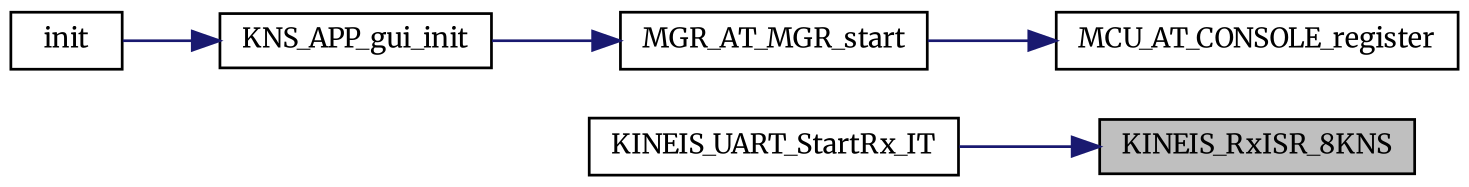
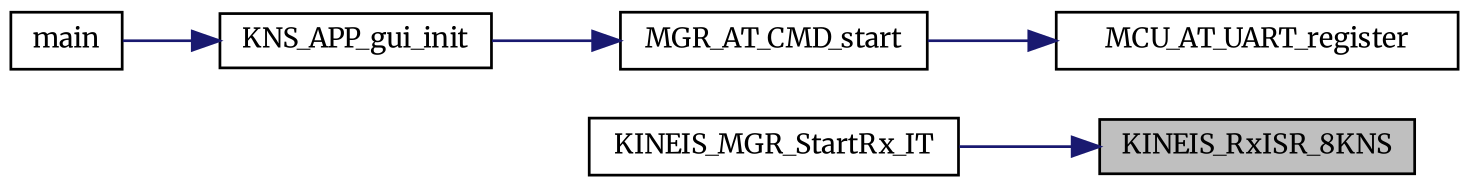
  digraph {
    fontname=Merriweather
    rankdir=RL
    node [color=black fillcolor=white fontname=Merriweather fontsize=10 shape=record style=filled]
    edge [color=midnightblue dir=back fontname=Merriweather fontsize=10 labelfontname=Helvetica labelfontsize=10 style=solid]
    n1 [fillcolor=grey75 fontcolor=black height=0.2 label=KINEIS_RxISR_8KNS width=0.4]
-   n2 [height=0.2 label=KINEIS_UART_StartRx_IT width=0.4]
-   n3 [height=0.2 label=MCU_AT_CONSOLE_register width=0.4]
-   n4 [height=0.2 label=MGR_AT_MGR_start width=0.4]
+   n2 [height=0.2 label=KINEIS_MGR_StartRx_IT width=0.4]
+   n3 [height=0.2 label=MCU_AT_UART_register width=0.4]
+   n4 [height=0.2 label=MGR_AT_CMD_start width=0.4]
    n5 [height=0.2 label=KNS_APP_gui_init width=0.4]
-   n6 [height=0.2 label=init width=0.4]
+   n6 [height=0.2 label=main width=0.4]
    n1 -> n2
    n3 -> n4
    n4 -> n5
    n5 -> n6
  }
